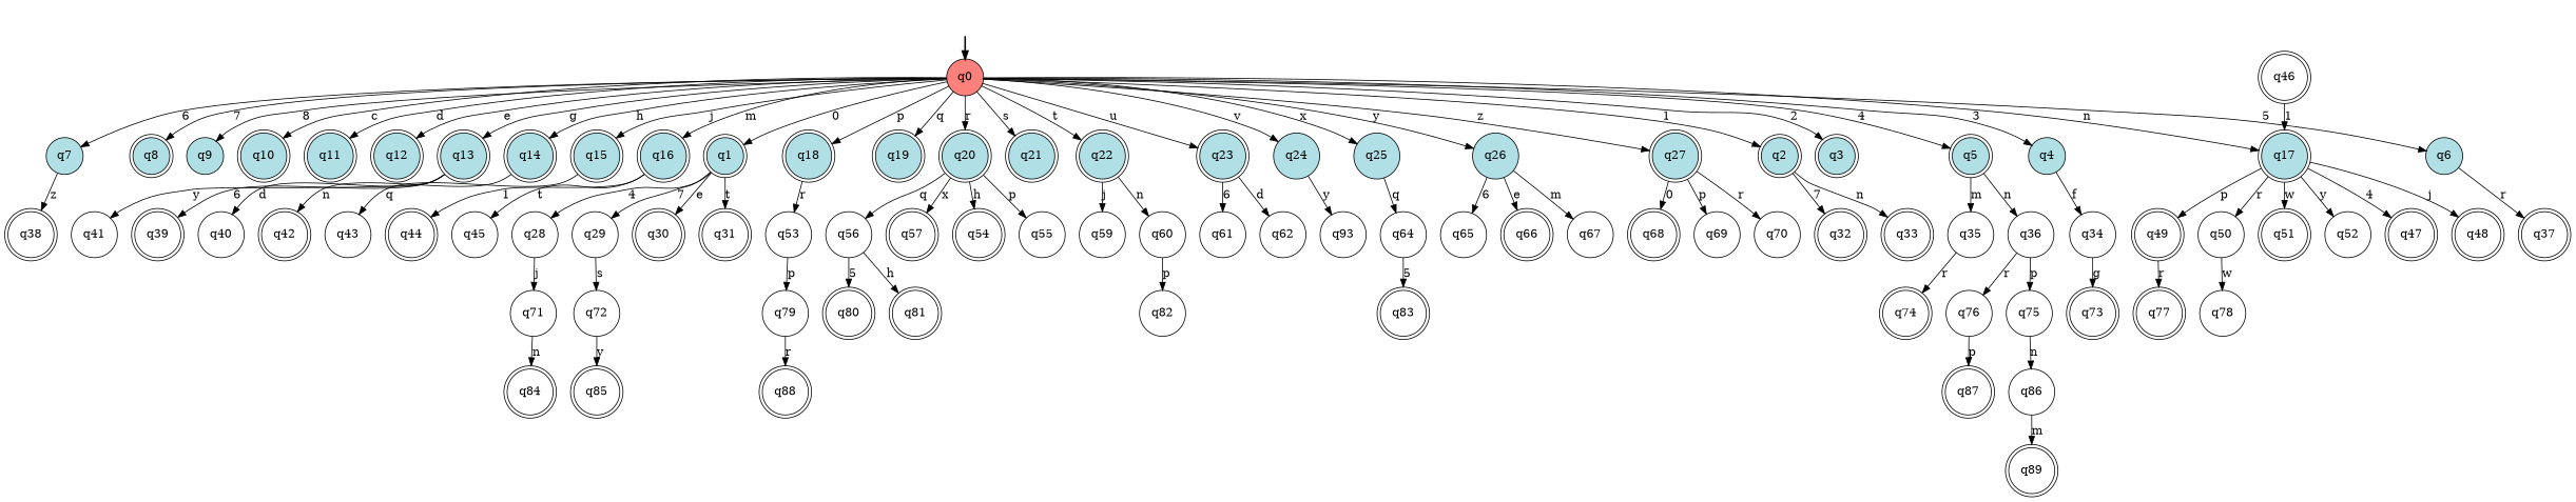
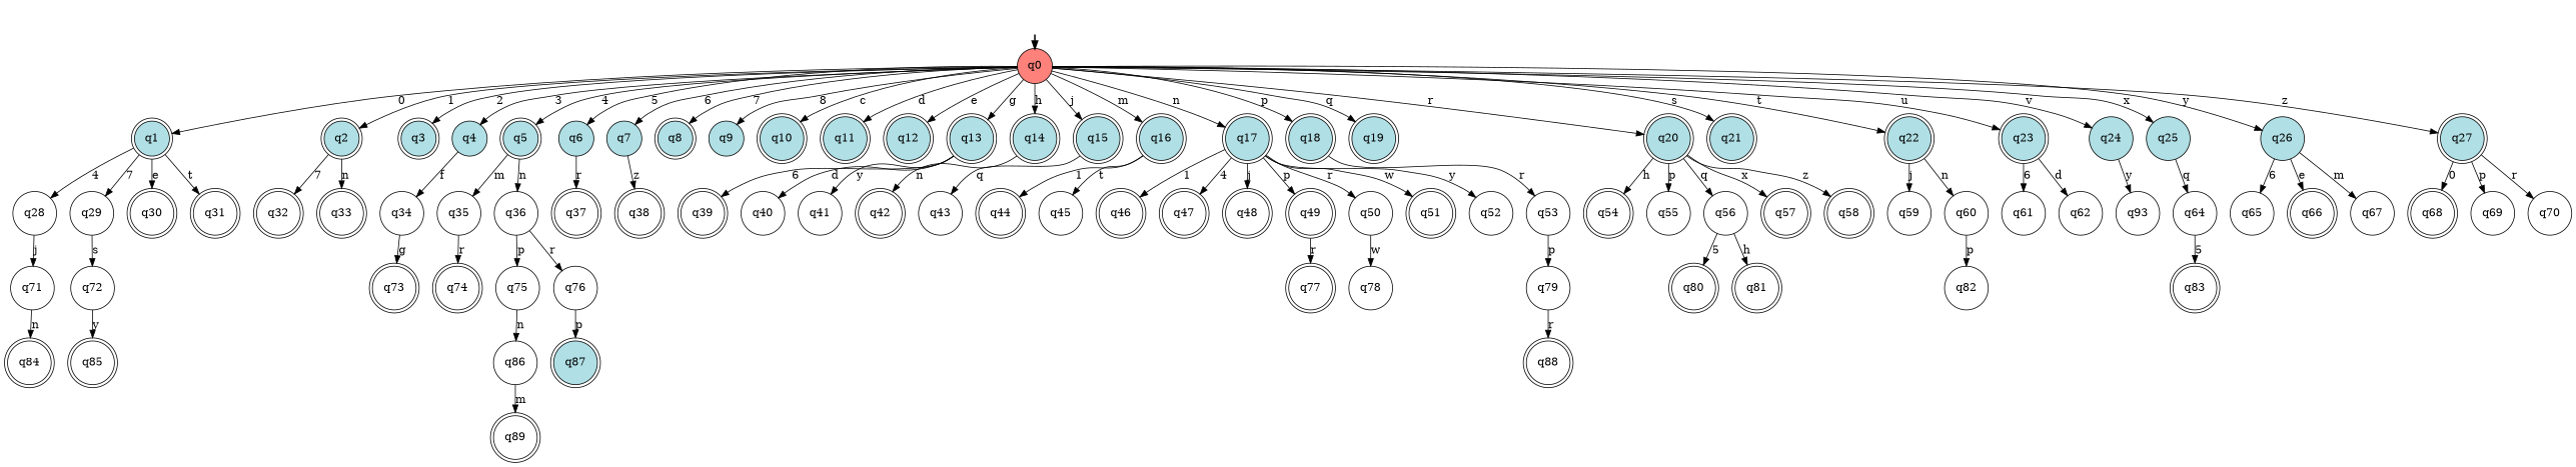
  digraph {
    rankdir=TB
    node [shape=doublecircle style="rounded,filled" color=black fillcolor=white]
    __start0 [height=0 shape=none style=invis width=0 color="" fillcolor=""]
    n2 [fillcolor="#ff817b" label=q0 shape=circle style=filled]
    n3 [fillcolor=powderblue label=q1]
    n4 [fillcolor=powderblue label=q2]
    n5 [fillcolor=powderblue label=q3]
    n6 [fillcolor=powderblue label=q4 shape=circle style=filled]
    n7 [fillcolor=powderblue label=q5]
    n8 [fillcolor=powderblue label=q6 shape=circle style=filled]
    n9 [fillcolor=powderblue label=q7 shape=circle style=filled]
    n10 [fillcolor=powderblue label=q8]
    n11 [fillcolor=powderblue label=q9 shape=circle style=filled]
    n12 [fillcolor=powderblue label=q10]
    n13 [fillcolor=powderblue label=q11]
    n14 [fillcolor=powderblue label=q12]
    n15 [fillcolor=powderblue label=q13]
    n16 [fillcolor=powderblue label=q14]
    n17 [fillcolor=powderblue label=q15]
    n18 [fillcolor=powderblue label=q16]
    n19 [fillcolor=powderblue label=q17]
    n20 [fillcolor=powderblue label=q18]
    n21 [fillcolor=powderblue label=q19]
    n22 [fillcolor=powderblue label=q20]
    n23 [fillcolor=powderblue label=q21]
    n24 [fillcolor=powderblue label=q22]
    n25 [fillcolor=powderblue label=q23]
    n26 [fillcolor=powderblue label=q24 shape=circle style=filled]
    n27 [fillcolor=powderblue label=q25 shape=circle style=filled]
    n28 [fillcolor=powderblue label=q26 shape=circle style=filled]
    n29 [fillcolor=powderblue label=q27]
    n30 [label=q28 shape=circle style=filled]
    n31 [label=q29 shape=circle style=filled]
    n32 [label=q30]
    n33 [label=q31]
    n34 [label=q32]
    n35 [label=q33]
    n36 [label=q34 shape=circle style=filled]
    n37 [label=q35 shape=circle style=filled]
    n38 [label=q36 shape=circle style=filled]
    n39 [label=q37]
    n40 [label=q38]
    n41 [label=q39]
    n42 [label=q40 shape=circle style=filled]
    n43 [label=q41 shape=circle style=filled]
    n44 [label=q42]
    n45 [label=q43 shape=circle style=filled]
    n46 [label=q44]
    n47 [label=q45 shape=circle style=filled]
    n48 [label=q46]
    n49 [label=q47]
    n50 [label=q48]
    n51 [label=q49]
    n52 [label=q50 shape=circle style=filled]
    n53 [label=q51]
    n54 [label=q52 shape=circle style=filled]
    n55 [label=q53 shape=circle style=filled]
    n56 [label=q54]
    n57 [label=q55 shape=circle style=filled]
    n58 [label=q56 shape=circle style=filled]
    n59 [label=q57]
+   n60 [label=q58]
    n61 [label=q59 shape=circle style=filled]
    n62 [label=q60 shape=circle style=filled]
    n63 [label=q61 shape=circle style=filled]
    n64 [label=q62 shape=circle style=filled]
    n65 [label=q93 shape=circle style=filled]
    n66 [label=q64 shape=circle style=filled]
    n67 [label=q65 shape=circle style=filled]
    n68 [label=q66]
    n69 [label=q67 shape=circle style=filled]
    n70 [label=q68]
    n71 [label=q69 shape=circle style=filled]
    n72 [label=q70 shape=circle style=filled]
    n73 [label=q71 shape=circle style=filled]
    n74 [label=q72 shape=circle style=filled]
    n75 [label=q73]
    n76 [label=q74]
    n77 [label=q75 shape=circle style=filled]
    n78 [label=q76 shape=circle style=filled]
    n79 [label=q77]
    n80 [label=q78 shape=circle style=filled]
    n81 [label=q79 shape=circle style=filled]
    n82 [label=q80]
    n83 [label=q81]
    n84 [label=q82 shape=circle style=filled]
    n85 [label=q83]
    n86 [label=q84]
    n87 [label=q85]
    n88 [label=q86 shape=circle style=filled]
-   n89 [label=q87]
+   n89 [fillcolor=powderblue label=q87]
    n90 [label=q88]
    n91 [label=q89]
    subgraph cluster_1 {
      nodesep=0.15
      ranksep=0.15
      style=invis
      __start0
      n2
    }
    __start0 -> n2 [penwidth=2]
    n2 -> n3 [label=0]
    n2 -> n4 [label=1]
    n2 -> n5 [label=2]
    n2 -> n6 [label=3]
    n2 -> n7 [label=4]
    n2 -> n8 [label=5]
    n2 -> n9 [label=6]
    n2 -> n10 [label=7]
    n2 -> n11 [label=8]
    n2 -> n12 [label=c]
    n2 -> n13 [label=d]
    n2 -> n14 [label=e]
    n2 -> n15 [label=g]
    n2 -> n16 [label=h]
    n2 -> n17 [label=j]
    n2 -> n18 [label=m]
    n2 -> n19 [label=n]
    n2 -> n20 [label=p]
    n2 -> n21 [label=q]
    n2 -> n22 [label=r]
    n2 -> n23 [label=s]
    n2 -> n24 [label=t]
    n2 -> n25 [label=u]
    n2 -> n26 [label=v]
    n2 -> n27 [label=x]
    n2 -> n28 [label=y]
    n2 -> n29 [label=z]
    n3 -> n30 [label=4]
    n3 -> n31 [label=7]
    n3 -> n32 [label=e]
    n3 -> n33 [label=t]
    n4 -> n34 [label=7]
    n4 -> n35 [label=n]
    n6 -> n36 [label=f]
    n7 -> n37 [label=m]
    n7 -> n38 [label=n]
    n8 -> n39 [label=r]
    n9 -> n40 [label=z]
    n15 -> n41 [label=6]
    n15 -> n42 [label=d]
    n15 -> n43 [label=y]
    n16 -> n44 [label=n]
    n17 -> n45 [label=q]
    n18 -> n46 [label=1]
    n18 -> n47 [label=t]
-   n48 -> n19 [label=1]
+   n19 -> n48 [label=1]
    n19 -> n49 [label=4]
    n19 -> n50 [label=j]
    n19 -> n51 [label=p]
    n19 -> n52 [label=r]
    n19 -> n53 [label=w]
    n19 -> n54 [label=y]
    n20 -> n55 [label=r]
    n22 -> n56 [label=h]
    n22 -> n57 [label=p]
    n22 -> n58 [label=q]
    n22 -> n59 [label=x]
+   n22 -> n60 [label=z]
    n24 -> n61 [label=j]
    n24 -> n62 [label=n]
    n25 -> n63 [label=6]
    n25 -> n64 [label=d]
    n26 -> n65 [label=y]
    n27 -> n66 [label=q]
    n28 -> n67 [label=6]
    n28 -> n68 [label=e]
    n28 -> n69 [label=m]
    n29 -> n70 [label=0]
    n29 -> n71 [label=p]
    n29 -> n72 [label=r]
    n30 -> n73 [label=j]
    n31 -> n74 [label=s]
    n36 -> n75 [label=g]
    n37 -> n76 [label=r]
    n38 -> n77 [label=p]
    n38 -> n78 [label=r]
    n51 -> n79 [label=r]
    n52 -> n80 [label=w]
    n55 -> n81 [label=p]
    n58 -> n82 [label=5]
    n58 -> n83 [label=h]
    n62 -> n84 [label=p]
    n66 -> n85 [label=5]
    n73 -> n86 [label=n]
    n74 -> n87 [label=y]
    n77 -> n88 [label=n]
    n78 -> n89 [label=p]
    n81 -> n90 [label=r]
    n88 -> n91 [label=m]
  }
